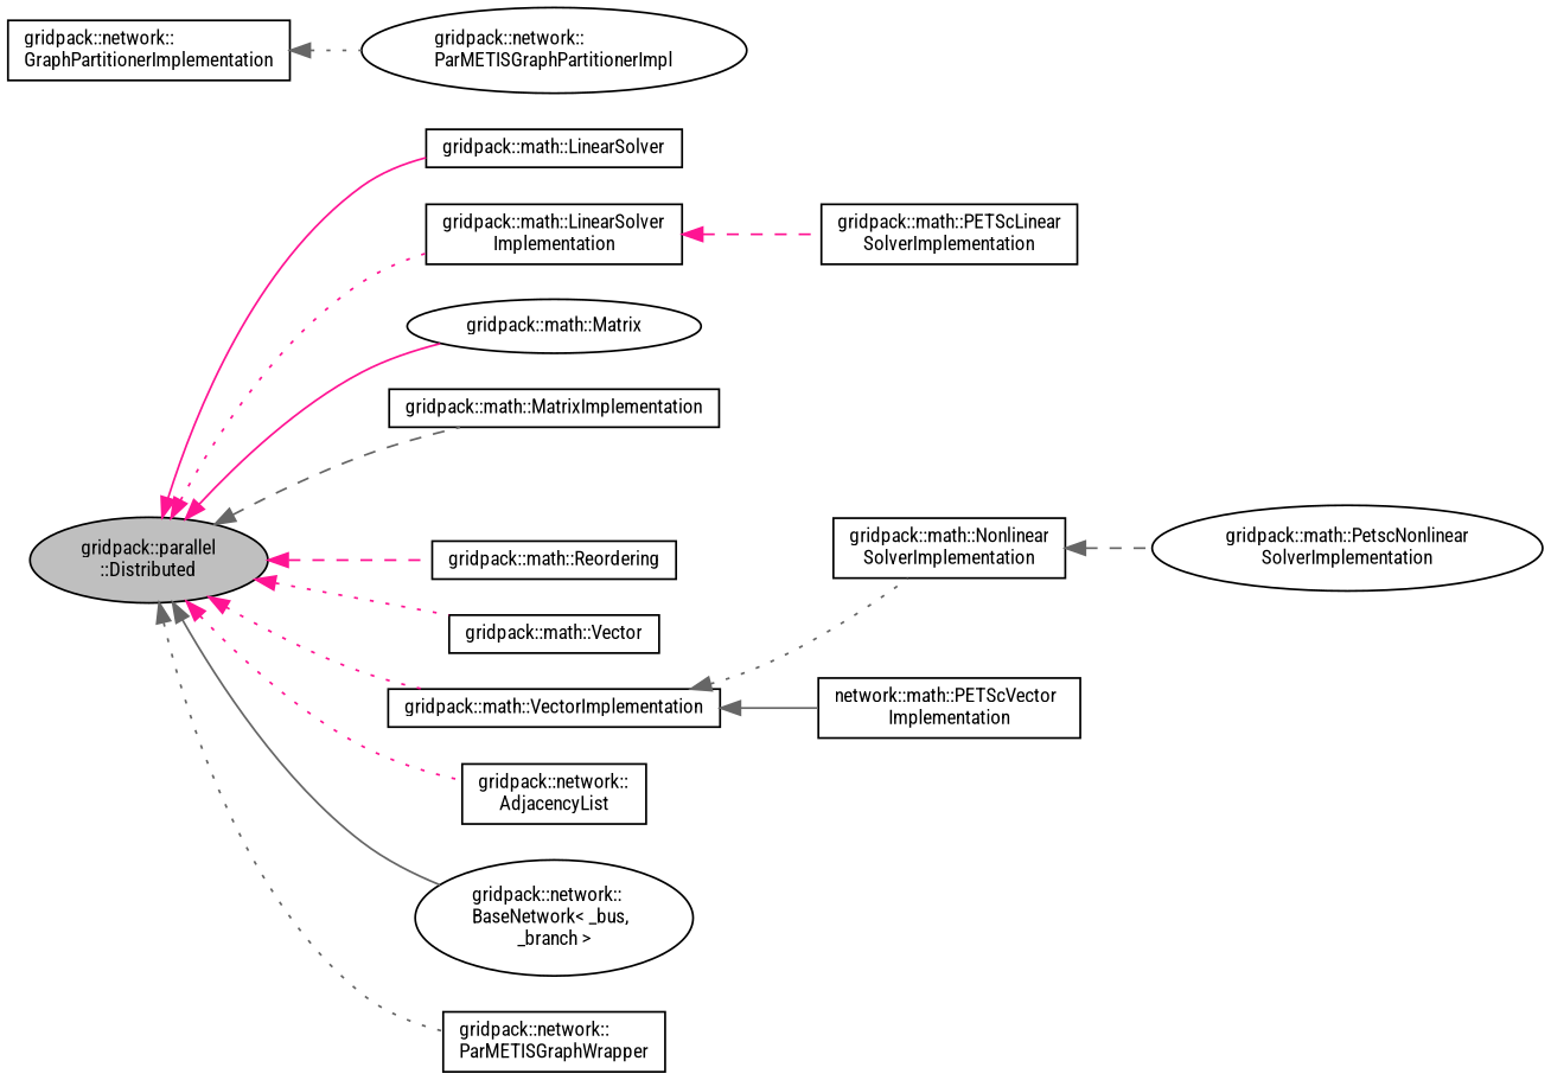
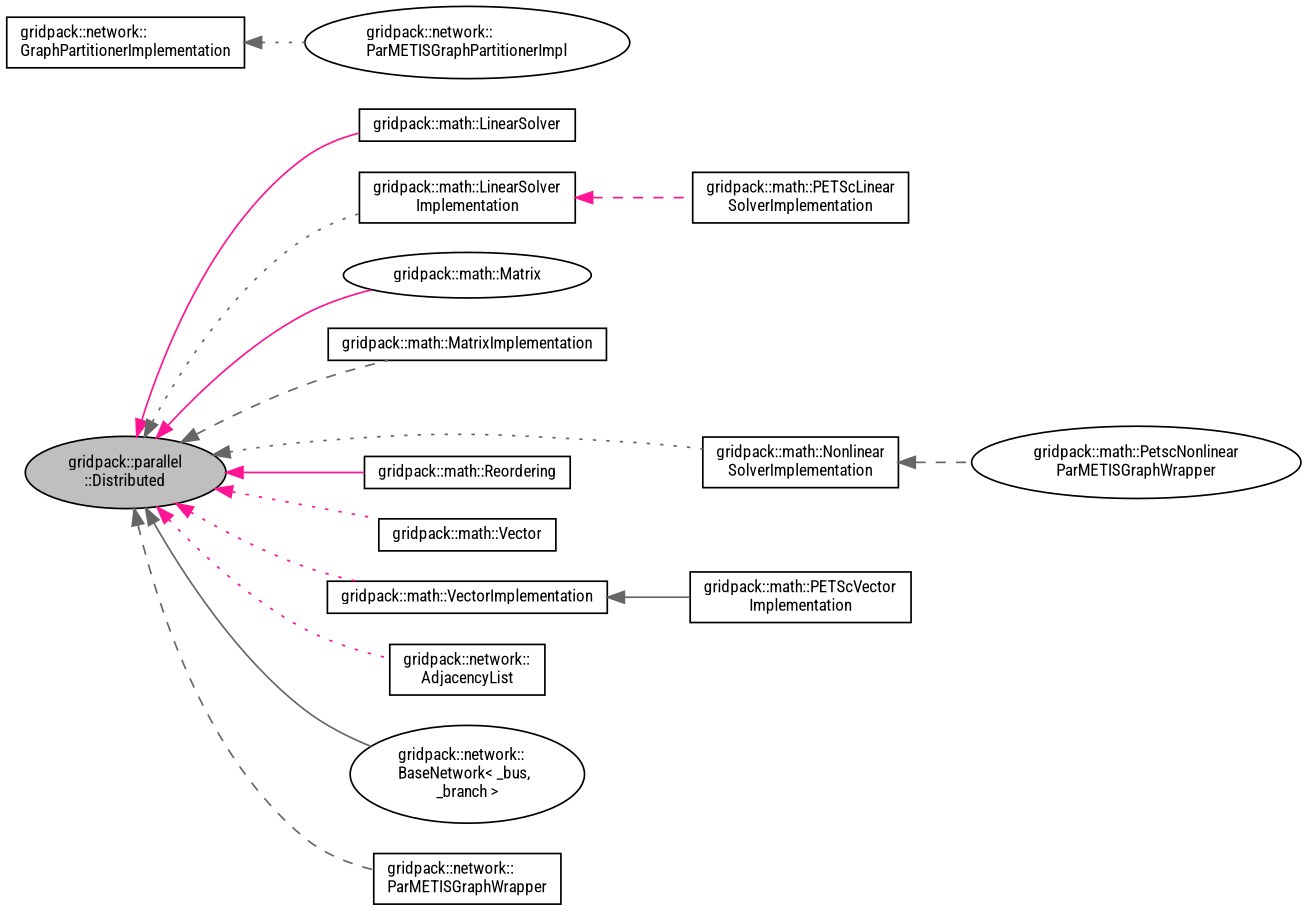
  digraph {
    fontname="Roboto Condensed"
    rankdir=LR
    node [color=black fillcolor=white fontname="Roboto Condensed" fontsize=10 shape=box style=filled]
    edge [color=gray40 dir=back fontname="Roboto Condensed" fontsize=10 labelfontname=Helvetica labelfontsize=10 style=dotted]
    n1 [fillcolor=grey75 fontcolor=black height=0.2 label="gridpack::parallel\l::Distributed" shape=ellipse width=0.4]
    n2 [height=0.2 label="gridpack::math::LinearSolver" width=0.4]
    n3 [height=0.2 label="gridpack::math::LinearSolver\lImplementation" width=0.4]
    n4 [height=0.2 label="gridpack::math::Matrix" shape=ellipse width=0.4]
    n5 [height=0.2 label="gridpack::math::MatrixImplementation" width=0.4]
    n6 [height=0.2 label="gridpack::math::Nonlinear\lSolverImplementation" width=0.4]
    n7 [height=0.2 label="gridpack::math::Reordering" width=0.4]
    n8 [height=0.2 label="gridpack::math::Vector" width=0.4]
    n9 [height=0.2 label="gridpack::math::VectorImplementation" width=0.4]
    n10 [height=0.2 label="gridpack::network::\lAdjacencyList" width=0.4]
    n11 [height=0.2 label="gridpack::network::\lBaseNetwork\< _bus, \l_branch \>" shape=ellipse width=0.4]
    n12 [height=0.2 label="gridpack::network::\lParMETISGraphWrapper" width=0.4]
    n13 [height=0.2 label="gridpack::math::PETScLinear\lSolverImplementation" width=0.4]
-   n14 [height=0.2 label="gridpack::math::PetscNonlinear\lSolverImplementation" shape=ellipse width=0.4]
-   n15 [height=0.2 label="network::math::PETScVector\lImplementation" width=0.4]
+   n14 [height=0.2 label="gridpack::math::PetscNonlinear\lParMETISGraphWrapper" shape=ellipse width=0.4]
+   n15 [height=0.2 label="gridpack::math::PETScVector\lImplementation" width=0.4]
    n16 [height=0.2 label="gridpack::network::\lGraphPartitionerImplementation" width=0.4]
    n17 [height=0.2 label="gridpack::network::\lParMETISGraphPartitionerImpl" shape=ellipse width=0.4]
    n1 -> n2 [color=deeppink style=solid]
-   n1 -> n3 [color=deeppink]
+   n1 -> n3
    n1 -> n4 [color=deeppink style=solid]
    n1 -> n5 [style=dashed]
-   n9 -> n6
-   n1 -> n7 [color=deeppink style=dashed]
+   n1 -> n6
+   n1 -> n7 [color=deeppink style=solid]
    n1 -> n8 [color=deeppink]
    n1 -> n9 [color=deeppink]
    n1 -> n10 [color=deeppink]
    n1 -> n11 [style=solid]
-   n1 -> n12
+   n1 -> n12 [style=dashed]
    n3 -> n13 [color=deeppink style=dashed]
    n6 -> n14 [style=dashed]
    n9 -> n15 [style=solid]
    n16 -> n17
  }
